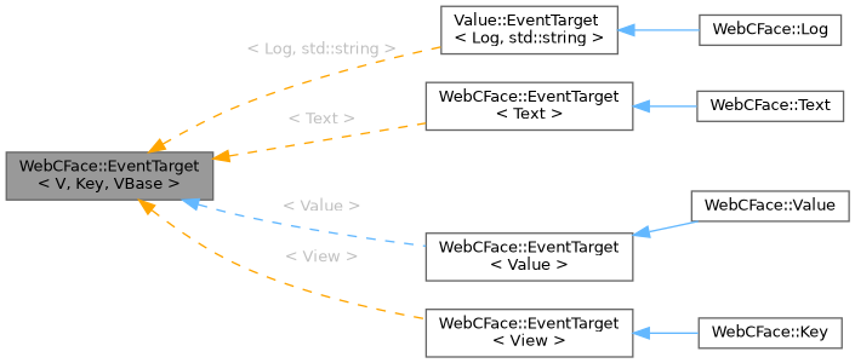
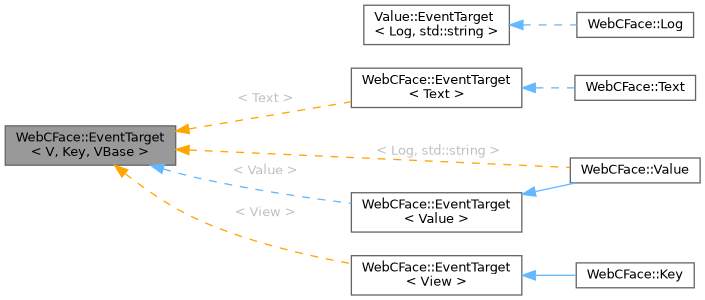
  digraph {
    rankdir=LR
    node [color=gray40 fillcolor=white fontname=Helvetica fontsize=10 shape=box style=filled]
    edge [color=steelblue1 dir=back fontname=Helvetica fontsize=10 labelfontname=Helvetica labelfontsize=10 style=dashed]
    n1 [fillcolor=grey60 fontcolor=black height=0.2 label="WebCFace::EventTarget\l\< V, Key, VBase \>" width=0.4]
    n2 [height=0.2 label="Value::EventTarget\l\< Log, std::string \>" width=0.4]
    n3 [height=0.2 label="WebCFace::EventTarget\l\< Text \>" width=0.4]
    n4 [height=0.2 label="WebCFace::EventTarget\l\< Value \>" width=0.4]
    n5 [height=0.2 label="WebCFace::EventTarget\l\< View \>" width=0.4]
    n6 [height=0.2 label="WebCFace::Log" width=0.4]
    n7 [height=0.2 label="WebCFace::Text" width=0.4]
    n8 [height=0.2 label="WebCFace::Value" width=0.4]
    n9 [height=0.2 label="WebCFace::Key" width=0.4]
-   n1 -> n2 [color=orange fontcolor=grey label=" \< Log, std::string \>"]
+   n1 -> n8 [color=orange fontcolor=grey label=" \< Log, std::string \>"]
    n1 -> n3 [color=orange fontcolor=grey label=" \< Text \>"]
    n1 -> n4 [fontcolor=grey label=" \< Value \>"]
    n1 -> n5 [color=orange fontcolor=grey label=" \< View \>"]
-   n2 -> n6 [style=solid]
-   n3 -> n7 [style=solid]
+   n2 -> n6
+   n3 -> n7
    n4 -> n8 [style=solid]
    n5 -> n9 [style=solid]
  }
